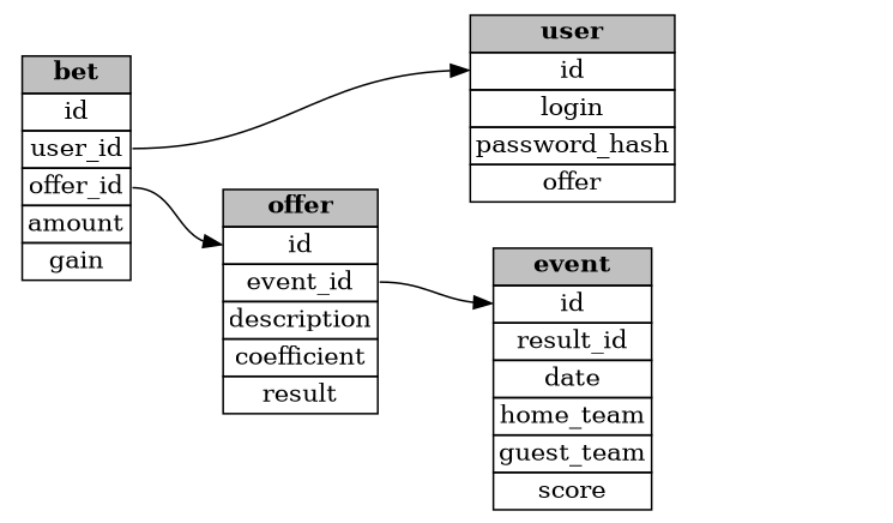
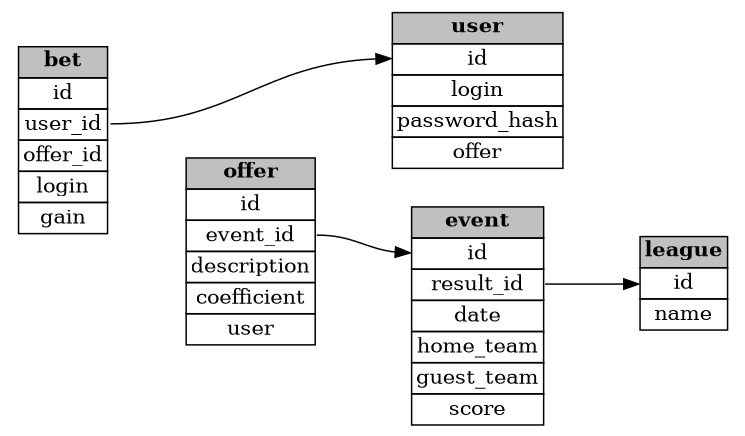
  digraph {
    rankdir=LR
    node [shape=none]
    edge [headport=id weight=0]
+   n1 [label=<<table border="0" cellspacing="0">                 <tr><td border="1" bgcolor="grey"><b>league</b></td></tr>                 <tr><td port="id" border="1">id</td></tr>                 <tr><td border="1">name</td></tr>             </table>>]
    n2 [label=<<table border="0" cellspacing="0">                 <tr><td border="1" bgcolor="grey">  <b>event</b>  </td></tr>                 <tr><td port="id" border="1">id</td></tr>                 <tr><td port="l_id" border="1">result_id</td></tr>                 <tr><td border="1">date</td></tr>                 <tr><td border="1">home_team</td></tr>                 <tr><td border="1">guest_team</td></tr>                 <tr><td border="1">score</td></tr>             </table>>]
-   n3 [label=<<table border="0" cellspacing="0">                 <tr><td border="1" bgcolor="grey">  <b>offer</b>  </td></tr>                 <tr><td port="id" border="1">id</td></tr>                 <tr><td port="e_id" border="1">event_id</td></tr>                 <tr><td border="1">description</td></tr>                 <tr><td border="1">coefficient</td></tr>                 <tr><td border="1">result</td></tr>             </table>>]
+   n3 [label=<<table border="0" cellspacing="0">                 <tr><td border="1" bgcolor="grey">  <b>offer</b>  </td></tr>                 <tr><td port="id" border="1">id</td></tr>                 <tr><td port="e_id" border="1">event_id</td></tr>                 <tr><td border="1">description</td></tr>                 <tr><td border="1">coefficient</td></tr>                 <tr><td border="1">user</td></tr>             </table>>]
    n4 [label=<<table border="0" cellspacing="0">                 <tr><td border="1" bgcolor="grey">  <b>user</b>  </td></tr>                 <tr><td port="id" border="1">id</td></tr>                 <tr><td border="1">login</td></tr>                 <tr><td border="1">password_hash</td></tr>                 <tr><td border="1">offer</td></tr>             </table>>]
-   n5 [label=<<table border="0" cellspacing="0">                 <tr><td border="1" bgcolor="grey">  <b>bet</b>  </td></tr>                 <tr><td port="id" border="1">id</td></tr>                 <tr><td port="u_id" border="1">user_id</td></tr>                 <tr><td port="o_id" border="1">offer_id</td></tr>                 <tr><td border="1">amount</td></tr>                 <tr><td border="1">gain</td></tr>             </table>>]
+   n5 [label=<<table border="0" cellspacing="0">                 <tr><td border="1" bgcolor="grey">  <b>bet</b>  </td></tr>                 <tr><td port="id" border="1">id</td></tr>                 <tr><td port="u_id" border="1">user_id</td></tr>                 <tr><td port="o_id" border="1">offer_id</td></tr>                 <tr><td border="1">login</td></tr>                 <tr><td border="1">gain</td></tr>             </table>>]
+   n2 -> n1 [tailport=l_id]
    n3 -> n2 [tailport=e_id]
-   n5 -> n3 [tailport=o_id]
    n5 -> n4 [tailport=u_id]
  }
